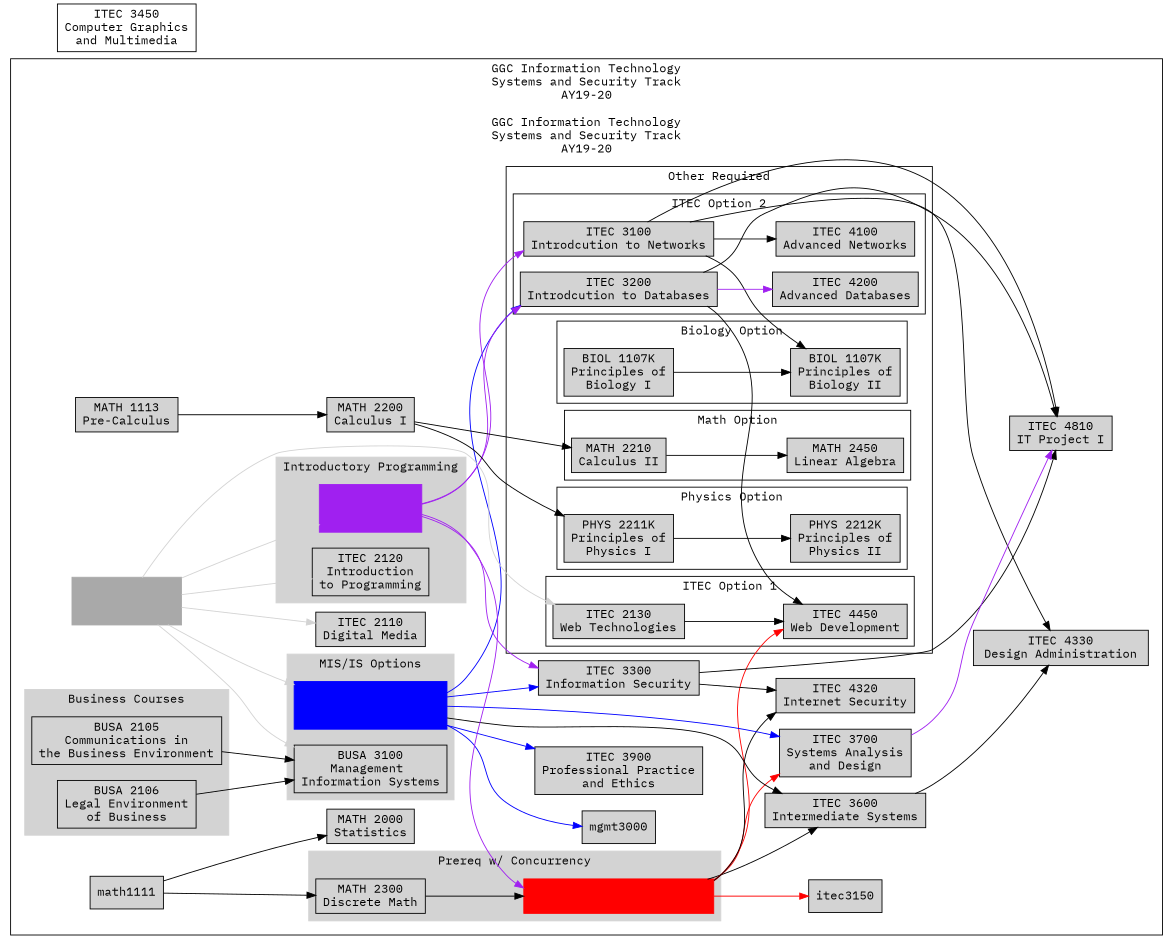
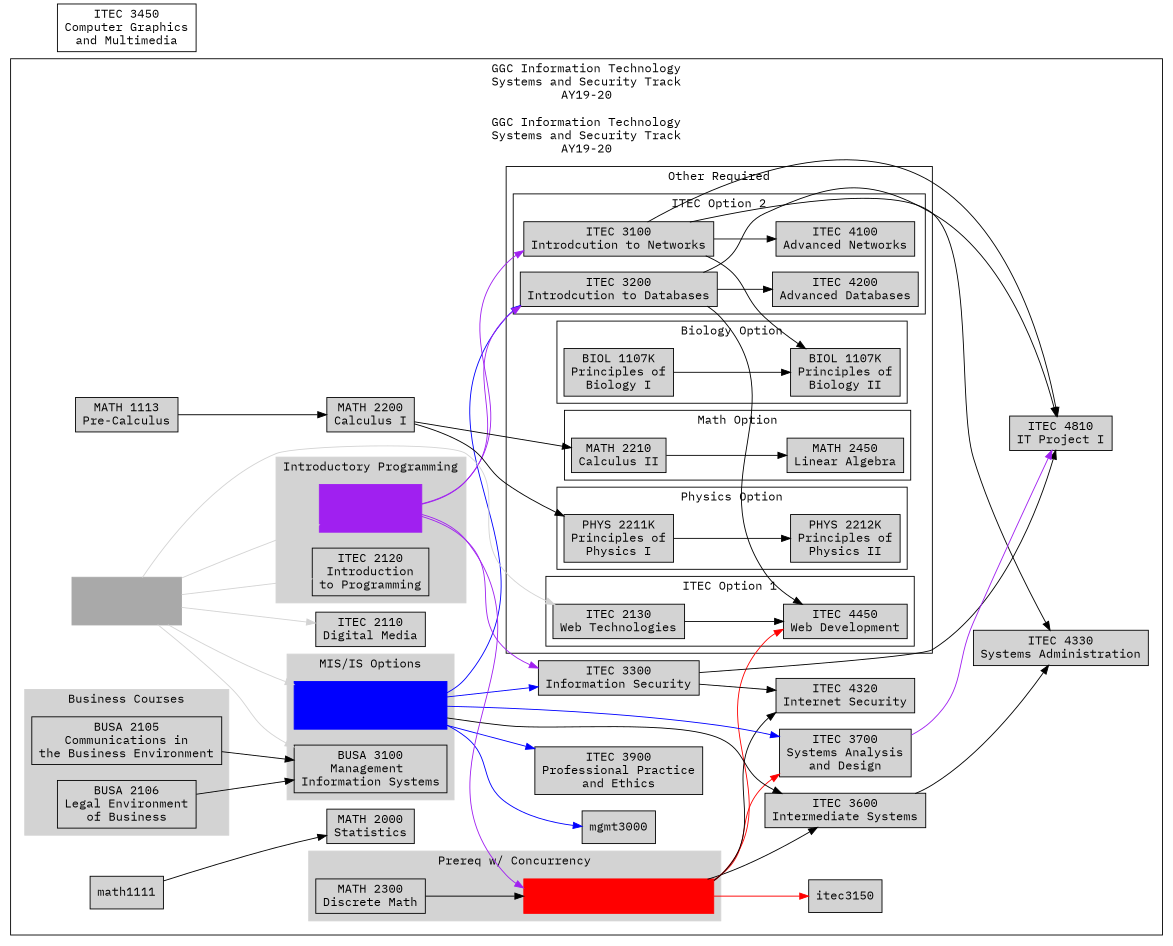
  digraph {
    compound=true
    fontname="IBM Plex Mono"
    rankdir=LR
    ranksep=0.75
    splines=true
    node [fontname="IBM Plex Mono" fontsize=14 shape=record style=filled]
    edge [fontname="IBM Plex Mono"]
    n1 [color=red fontcolor=red label="ITEC 2150\nIntermediate Programming"]
    n2 [label="MATH 2300\nDiscrete Math"]
    n3 [color=blue fontcolor=blue label="ITEC 2201\nIntrodcution to\nInformation Systems"]
    n4 [label="BUSA 3100\nManagement \nInformation Systems"]
    n5 [label="ITEC 2120\nIntroduction\nto Programming"]
    n6 [color=purple fontcolor=purple label="ITEC 2140\nProgramming \nFundamentals"]
    n7 [label="BUSA 2105\nCommunications in\nthe Business Environment"]
    n8 [label="BUSA 2106\nLegal Environment\nof Business"]
    n9 [label="MATH 2210\nCalculus II"]
    n10 [label="MATH 2450\nLinear Algebra"]
    n11 [label="PHYS 2211K\nPrinciples of\nPhysics I"]
    n12 [label="PHYS 2212K\nPrinciples of\nPhysics II"]
    n13 [label="ITEC 2130\nWeb Technologies"]
    n14 [label="ITEC 4450\nWeb Development"]
    n15 [label="ITEC 3100\nIntrodcution to Networks"]
    n16 [label="ITEC 4100\nAdvanced Networks"]
    n17 [label="ITEC 3200\nIntrodcution to Databases"]
    n18 [label="ITEC 4200\nAdvanced Databases"]
    n19 [label="BIOL 1107K\nPrinciples of\nBiology I"]
    n20 [label="BIOL 1107K\nPrinciples of\nBiology II"]
    n21 [color=darkgray fontcolor=darkgray label="ITEC 1001\nIntroduction \nto Computing"]
    n22 [label="ITEC 2110\nDigital Media"]
    n23 [label="ITEC 3300\nInformation Security"]
    n24 [label="ITEC 3600\nIntermediate Systems"]
    n25 [label="ITEC 3700\nSystems Analysis\nand Design"]
    n26 [label="ITEC 4320\nInternet Security"]
    itec3150
    n28 [label="ITEC 3900\nProfessional Practice\nand Ethics"]
    mgmt3000
-   n30 [label="ITEC 4330\nDesign Administration"]
+   n30 [label="ITEC 4330\nSystems Administration"]
    n31 [label="ITEC 4810\nIT Project I"]
    n32 [label="MATH 1113\nPre-Calculus"]
    n33 [label="MATH 2200\nCalculus I"]
    n34 [label="MATH 2000\nStatistics"]
    math1111
    n36 [label="ITEC 3450\nComputer Graphics\nand Multimedia" style=""]
    subgraph cluster_1 {
      label="GGC Information Technology\nSystems and Security Track\nAY19-20"
      subgraph cluster_2 {
        color="#FFFFFF"
        label="GGC Information Technology\nSystems and Security Track\nAY19-20"
        style=filled
        n21
        n22
        n23
        n24
        n25
        n26
        itec3150
        n28
        mgmt3000
        n30
        n31
        n32
        n33
        n34
        math1111
        subgraph cluster_3 {
          color=lightgrey
          label="Prereq w/ Concurrency"
          style=filled
          n1
          n2
        }
        subgraph cluster_4 {
          color=lightgrey
          label="MIS/IS Options"
          style=filled
          n3
          n4
        }
        subgraph cluster_5 {
          color=lightgrey
          label="Introductory Programming"
          style=filled
          n5
          n6
        }
        subgraph cluster_6 {
          color=lightgrey
          label="Business Courses"
          style=filled
          n7
          n8
        }
        subgraph cluster_7 {
          color=black
          label="Other Required"
          style=solid
          subgraph cluster_8 {
            color=black
            label="Math Option"
            style=solid
            n9
            n10
          }
          subgraph cluster_9 {
            color=black
            label="Physics Option"
            style=solid
            n11
            n12
          }
          subgraph cluster_10 {
            color=black
            label="ITEC Option 1"
            style=solid
            n13
            n14
          }
          subgraph cluster_11 {
            color=black
            label="ITEC Option 2"
            style=solid
            n15
            n16
            n17
            n18
          }
          subgraph cluster_12 {
            color=black
            label="Biology Option"
            style=solid
            n19
            n20
          }
        }
      }
    }
    n1 -> n14 [color=red]
    n1 -> n24
    n1 -> n25 [color=red lltail=clusterdiscrete]
    n1 -> n26
    n1 -> itec3150 [color=red lltail=clusterdiscrete]
    n2 -> n1
    n3 -> n17 [color=blue]
    n3 -> n23 [color=blue]
    n3 -> n24
    n3 -> n25 [color=blue]
    n3 -> n28 [color=blue]
    n3 -> mgmt3000 [color=blue]
    n6 -> n1 [color=purple]
    n6 -> n15 [color=purple]
    n6 -> n17 [color=purple]
    n6 -> n23 [color=purple]
    n7 -> n4
    n8 -> n4
    n9 -> n10
    n11 -> n12
    n13 -> n14
    n15 -> n16
    n15 -> n20
    n15 -> n30
    n15 -> n31
    n17 -> n14
-   n17 -> n18 [color=purple]
+   n17 -> n18
    n17 -> n31
    n19 -> n20
    n21 -> n3 [color=lightgray]
    n21 -> n4 [color=lightgray]
    n21 -> n5 [color=lightgray]
    n21 -> n6 [color=lightgray]
    n21 -> n13 [color=lightgray]
    n21 -> n22 [color=lightgray]
    n23 -> n26
    n23 -> n31
    n24 -> n30
    n25 -> n31 [color=purple]
    n32 -> n33
    n33 -> n9
    n33 -> n11
-   math1111 -> n2
    math1111 -> n34
  }
